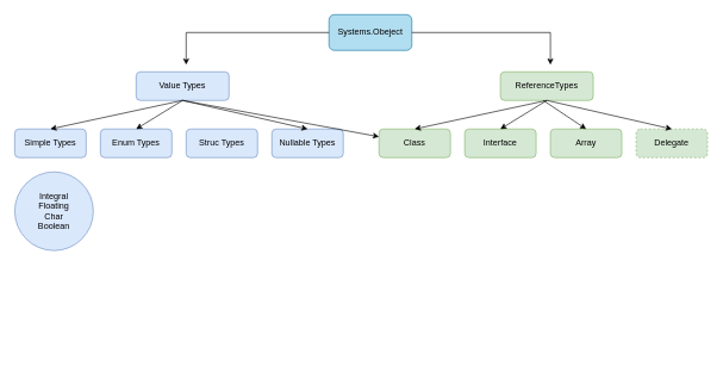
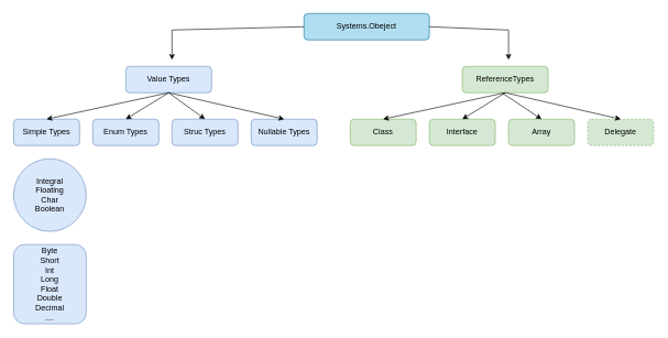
  <mxCell id="0" />
  <mxCell id="1" parent="0" />
- <mxCell id="2" value="Systems.Obeject" style="rounded=1;whiteSpace=wrap;html=1;fillColor=#b1ddf0;strokeColor=#10739e;" vertex="1" parent="1"><mxGeometry x="460" y="20" width="116" height="50" as="geometry" /></mxCell>
+ <mxCell id="2" value="Systems.Obeject" style="rounded=1;whiteSpace=wrap;html=1;fillColor=#b1ddf0;strokeColor=#10739e;" vertex="1" parent="1"><mxGeometry x="460" y="20" width="190" height="40" as="geometry" /></mxCell>
  <mxCell id="3" value="Value Types" style="rounded=1;whiteSpace=wrap;html=1;fillColor=#dae8fc;strokeColor=#6c8ebf;" vertex="1" parent="1"><mxGeometry x="190" y="100" width="130" height="40" as="geometry" /></mxCell>
  <mxCell id="4" value="Simple Types" style="rounded=1;whiteSpace=wrap;html=1;fillColor=#dae8fc;strokeColor=#6c8ebf;" vertex="1" parent="1"><mxGeometry x="20" y="180" width="100" height="40" as="geometry" /></mxCell>
  <mxCell id="5" value="Enum Types" style="rounded=1;whiteSpace=wrap;html=1;fillColor=#dae8fc;strokeColor=#6c8ebf;" vertex="1" parent="1"><mxGeometry x="140" y="180" width="100" height="40" as="geometry" /></mxCell>
  <mxCell id="6" value="Struc Types" style="rounded=1;whiteSpace=wrap;html=1;fillColor=#dae8fc;strokeColor=#6c8ebf;" vertex="1" parent="1"><mxGeometry x="260" y="180" width="100" height="40" as="geometry" /></mxCell>
  <mxCell id="7" value="Nullable Types" style="rounded=1;whiteSpace=wrap;html=1;fillColor=#dae8fc;strokeColor=#6c8ebf;" vertex="1" parent="1"><mxGeometry x="380" y="180" width="100" height="40" as="geometry" /></mxCell>
  <mxCell id="8" value="ReferenceTypes" style="rounded=1;whiteSpace=wrap;html=1;fillColor=#d5e8d4;strokeColor=#82b366;" vertex="1" parent="1"><mxGeometry x="700" y="100" width="130" height="40" as="geometry" /></mxCell>
  <mxCell id="9" value="Class" style="rounded=1;whiteSpace=wrap;html=1;fillColor=#d5e8d4;strokeColor=#82b366;" vertex="1" parent="1"><mxGeometry x="530" y="180" width="100" height="40" as="geometry" /></mxCell>
  <mxCell id="10" value="Interface" style="rounded=1;whiteSpace=wrap;html=1;fillColor=#d5e8d4;strokeColor=#82b366;" vertex="1" parent="1"><mxGeometry x="650" y="180" width="100" height="40" as="geometry" /></mxCell>
  <mxCell id="11" value="Array" style="rounded=1;whiteSpace=wrap;html=1;fillColor=#d5e8d4;strokeColor=#82b366;" vertex="1" parent="1"><mxGeometry x="770" y="180" width="100" height="40" as="geometry" /></mxCell>
  <mxCell id="12" value="Delegate" style="rounded=1;whiteSpace=wrap;html=1;fillColor=#d5e8d4;strokeColor=#82b366;dashed=1;" vertex="1" parent="1"><mxGeometry x="890" y="180" width="100" height="40" as="geometry" /></mxCell>
  <mxCell id="13" value="Integral&lt;br&gt;Floating&lt;br&gt;Char&lt;br&gt;Boolean" style="ellipse;whiteSpace=wrap;html=1;fillColor=#dae8fc;strokeColor=#6c8ebf;" vertex="1" parent="1"><mxGeometry x="20" y="240" width="110" height="110" as="geometry" /></mxCell>
+ <mxCell id="14" value="Byte &lt;br&gt;Short&lt;br&gt;Int&lt;br&gt;Long&lt;br&gt;Float&lt;br&gt;Double&lt;br&gt;Decimal&lt;br&gt;...." style="rounded=1;whiteSpace=wrap;html=1;fillColor=#dae8fc;strokeColor=#6c8ebf;" vertex="1" parent="1"><mxGeometry x="20" y="370" width="110" height="120" as="geometry" /></mxCell>
  <mxCell id="15" value="" style="endArrow=classic;html=1;rounded=0;exitX=0;exitY=0.5;exitDx=0;exitDy=0;" edge="1" parent="1" source="2"><mxGeometry width="50" height="50" relative="1" as="geometry"><mxPoint x="440" y="140" as="sourcePoint" /><mxPoint x="260" y="90" as="targetPoint" /><Array as="points"><mxPoint x="260" y="45" /></Array></mxGeometry></mxCell>
  <mxCell id="16" value="" style="endArrow=classic;html=1;rounded=0;exitX=1;exitY=0.5;exitDx=0;exitDy=0;" edge="1" parent="1" source="2"><mxGeometry width="50" height="50" relative="1" as="geometry"><mxPoint x="830" y="50" as="sourcePoint" /><mxPoint x="770" y="90" as="targetPoint" /><Array as="points"><mxPoint x="770" y="45" /></Array></mxGeometry></mxCell>
  <mxCell id="17" value="" style="endArrow=classic;html=1;rounded=0;exitX=0.5;exitY=1;exitDx=0;exitDy=0;entryX=0.5;entryY=0;entryDx=0;entryDy=0;" edge="1" parent="1" source="3" target="4"><mxGeometry width="50" height="50" relative="1" as="geometry"><mxPoint x="350" y="340" as="sourcePoint" /><mxPoint x="400" y="290" as="targetPoint" /></mxGeometry></mxCell>
  <mxCell id="18" value="" style="endArrow=classic;html=1;rounded=0;exitX=0.5;exitY=1;exitDx=0;exitDy=0;entryX=0.5;entryY=0;entryDx=0;entryDy=0;" edge="1" parent="1" source="3" target="5"><mxGeometry width="50" height="50" relative="1" as="geometry"><mxPoint x="265" y="150" as="sourcePoint" /><mxPoint x="80" y="190" as="targetPoint" /></mxGeometry></mxCell>
- <mxCell id="19" value="" style="endArrow=classic;html=1;rounded=0;exitX=0.5;exitY=1;exitDx=0;exitDy=0;" edge="1" parent="1" source="3" target="9"><mxGeometry width="50" height="50" relative="1" as="geometry"><mxPoint x="275" y="160" as="sourcePoint" /><mxPoint x="90" y="200" as="targetPoint" /></mxGeometry></mxCell>
+ <mxCell id="19" value="" style="endArrow=classic;html=1;rounded=0;exitX=0.5;exitY=1;exitDx=0;exitDy=0;entryX=0.5;entryY=0;entryDx=0;entryDy=0;" edge="1" parent="1" source="3" target="6"><mxGeometry width="50" height="50" relative="1" as="geometry"><mxPoint x="275" y="160" as="sourcePoint" /><mxPoint x="90" y="200" as="targetPoint" /></mxGeometry></mxCell>
  <mxCell id="20" value="" style="endArrow=classic;html=1;rounded=0;exitX=0.5;exitY=1;exitDx=0;exitDy=0;entryX=0.5;entryY=0;entryDx=0;entryDy=0;" edge="1" parent="1" source="3" target="7"><mxGeometry width="50" height="50" relative="1" as="geometry"><mxPoint x="405" y="340" as="sourcePoint" /><mxPoint x="250" y="410" as="targetPoint" /></mxGeometry></mxCell>
  <mxCell id="21" value="" style="endArrow=classic;html=1;rounded=0;exitX=0.5;exitY=1;exitDx=0;exitDy=0;entryX=0.5;entryY=0;entryDx=0;entryDy=0;" edge="1" parent="1" source="8" target="9"><mxGeometry width="50" height="50" relative="1" as="geometry"><mxPoint x="755" y="160" as="sourcePoint" /><mxPoint x="570" y="200" as="targetPoint" /></mxGeometry></mxCell>
  <mxCell id="22" value="" style="endArrow=classic;html=1;rounded=0;exitX=0.5;exitY=1;exitDx=0;exitDy=0;entryX=0.5;entryY=0;entryDx=0;entryDy=0;" edge="1" parent="1" source="8" target="10"><mxGeometry width="50" height="50" relative="1" as="geometry"><mxPoint x="735" y="320" as="sourcePoint" /><mxPoint x="550" y="360" as="targetPoint" /></mxGeometry></mxCell>
  <mxCell id="23" value="" style="endArrow=classic;html=1;rounded=0;entryX=0.5;entryY=0;entryDx=0;entryDy=0;" edge="1" parent="1" target="11"><mxGeometry width="50" height="50" relative="1" as="geometry"><mxPoint x="760" y="140" as="sourcePoint" /><mxPoint x="565" y="410" as="targetPoint" /></mxGeometry></mxCell>
  <mxCell id="24" value="" style="endArrow=classic;html=1;rounded=0;exitX=0.5;exitY=1;exitDx=0;exitDy=0;entryX=0.5;entryY=0;entryDx=0;entryDy=0;" edge="1" parent="1" source="8" target="12"><mxGeometry width="50" height="50" relative="1" as="geometry"><mxPoint x="870" y="370" as="sourcePoint" /><mxPoint x="685" y="410" as="targetPoint" /></mxGeometry></mxCell>
